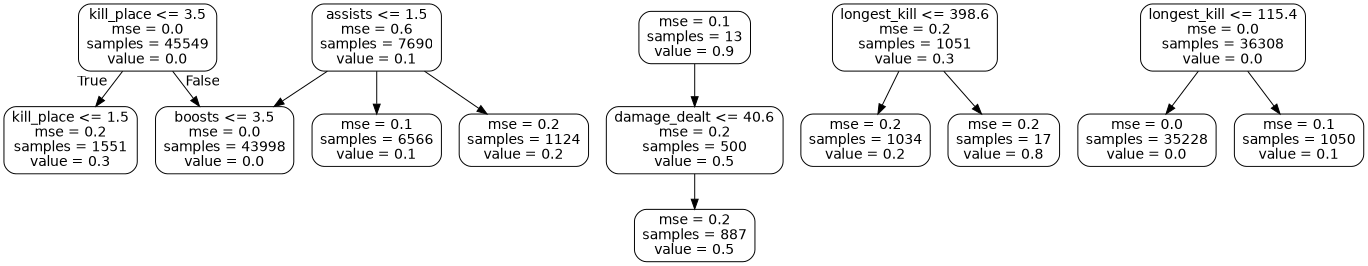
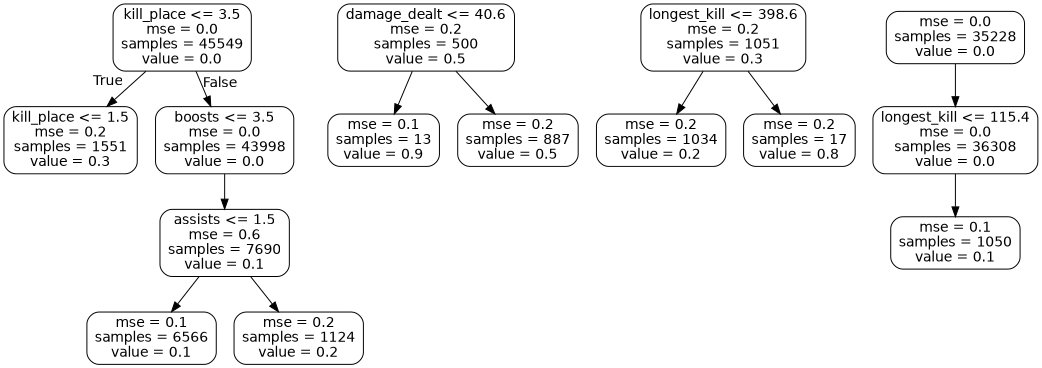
  digraph {
    node [color=black fontname=helvetica shape=box style=rounded]
    edge [fontname=helvetica]
    n1 [label="kill_place <= 3.5\nmse = 0.0\nsamples = 45549\nvalue = 0.0"]
    n2 [label="kill_place <= 1.5\nmse = 0.2\nsamples = 1551\nvalue = 0.3"]
    n3 [label="boosts <= 3.5\nmse = 0.0\nsamples = 43998\nvalue = 0.0"]
    n4 [label="assists <= 1.5\nmse = 0.6\nsamples = 7690\nvalue = 0.1"]
    n5 [label="damage_dealt <= 40.6\nmse = 0.2\nsamples = 500\nvalue = 0.5"]
    n6 [label="mse = 0.1\nsamples = 13\nvalue = 0.9"]
    n7 [label="mse = 0.2\nsamples = 887\nvalue = 0.5"]
    n8 [label="longest_kill <= 398.6\nmse = 0.2\nsamples = 1051\nvalue = 0.3"]
    n9 [label="mse = 0.2\nsamples = 1034\nvalue = 0.2"]
    n10 [label="mse = 0.2\nsamples = 17\nvalue = 0.8"]
    n11 [label="longest_kill <= 115.4\nmse = 0.0\nsamples = 36308\nvalue = 0.0"]
    n12 [label="mse = 0.0\nsamples = 35228\nvalue = 0.0"]
    n13 [label="mse = 0.1\nsamples = 1050\nvalue = 0.1"]
    n14 [label="mse = 0.1\nsamples = 6566\nvalue = 0.1"]
    n15 [label="mse = 0.2\nsamples = 1124\nvalue = 0.2"]
    n1 -> n2 [headlabel=True labelangle=45 labeldistance=2.5]
    n1 -> n3 [headlabel=False labelangle=-45 labeldistance=2.5]
-   n4 -> n3
+   n3 -> n4
    n4 -> n14
    n4 -> n15
-   n6 -> n5
+   n5 -> n6
    n5 -> n7
    n8 -> n9
    n8 -> n10
-   n11 -> n12
+   n12 -> n11
    n11 -> n13
  }
